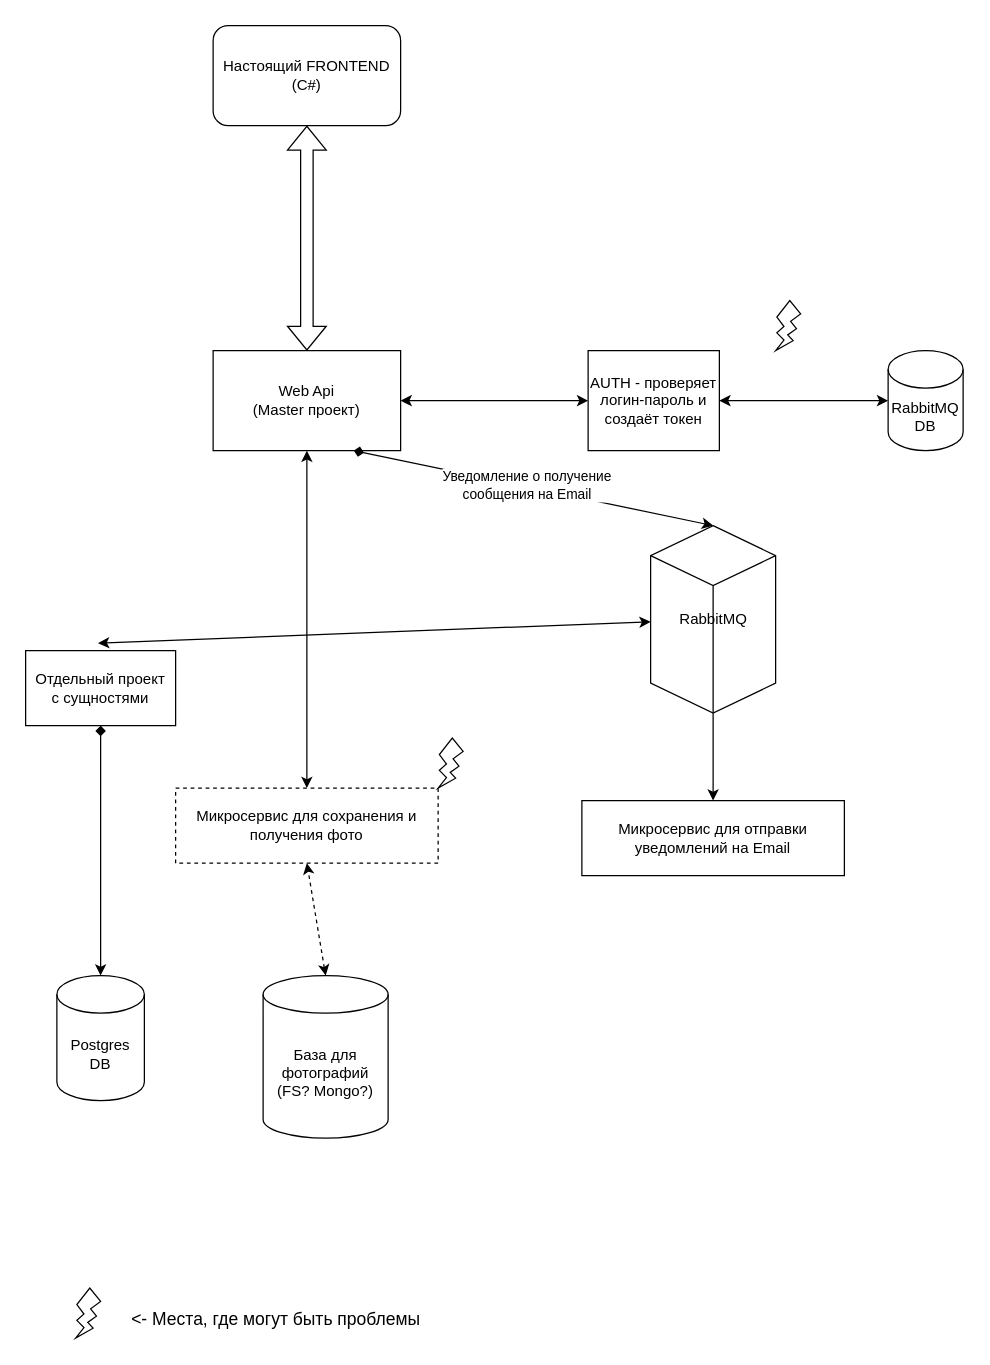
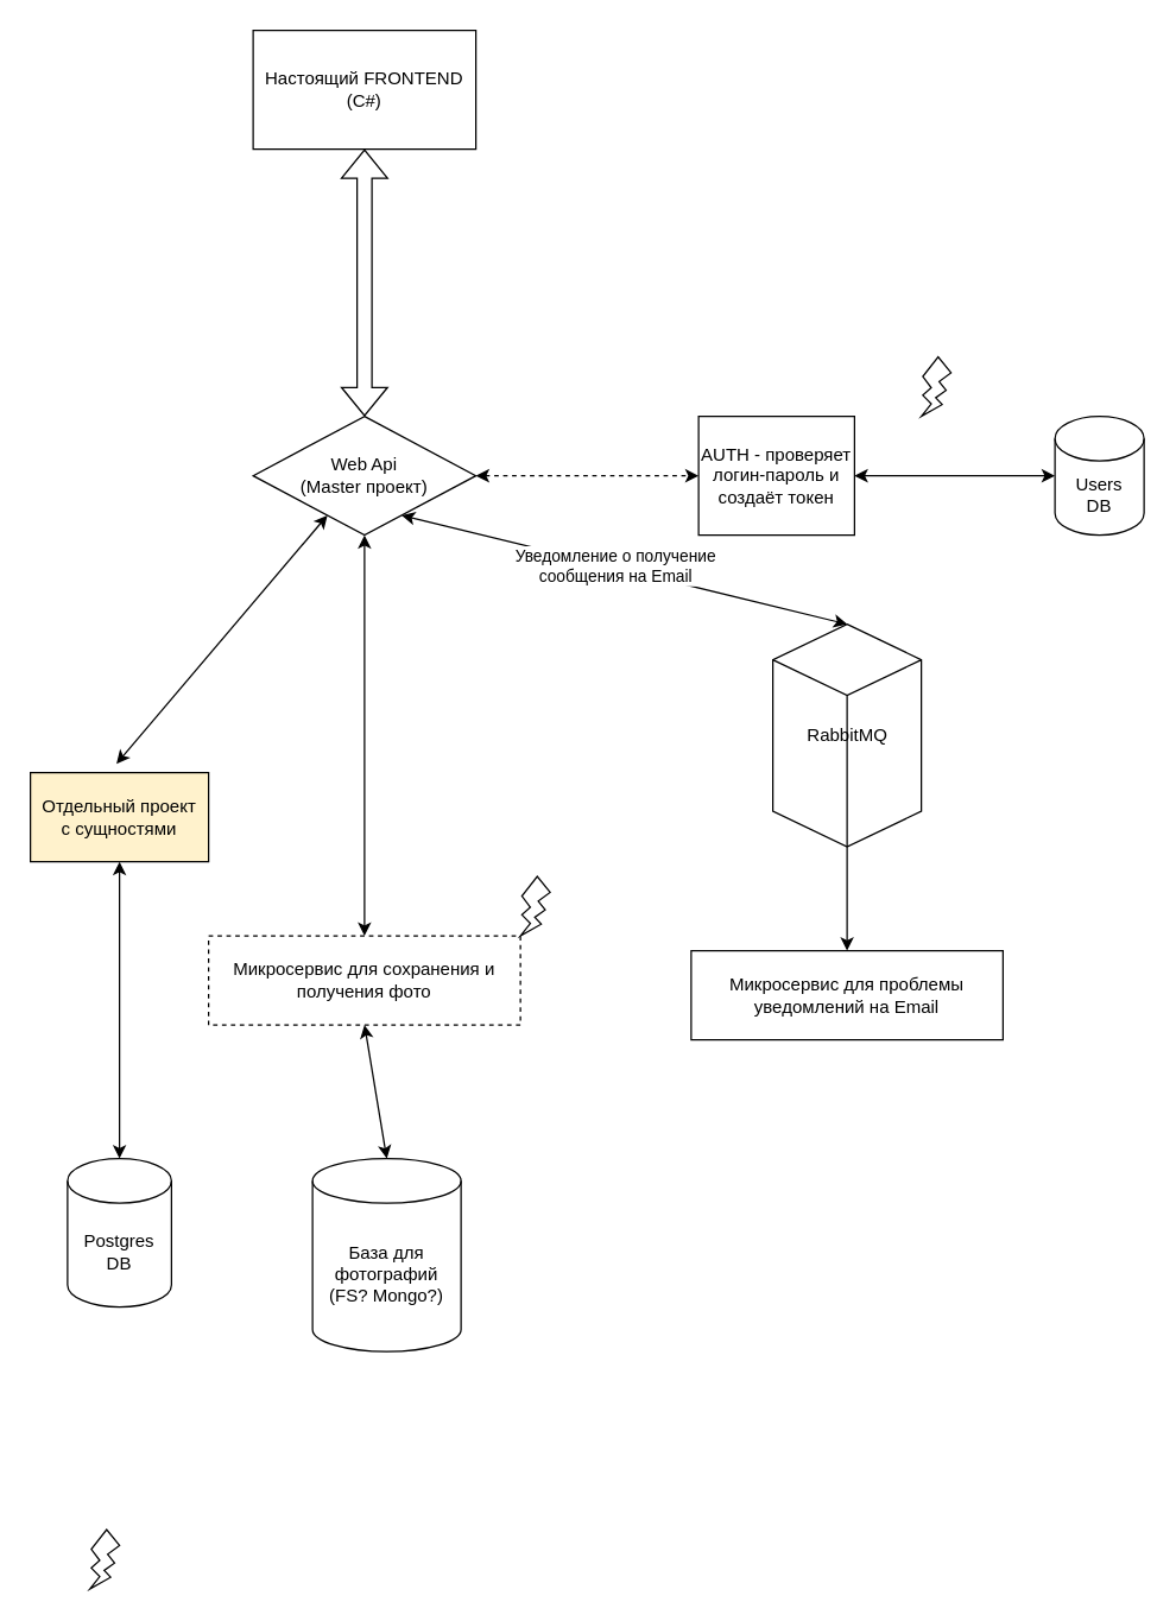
  <mxCell id="0" />
  <mxCell id="1" parent="0" />
- <mxCell id="2" value="Web Api &lt;br&gt;(Master проект)" style="rounded=0;whiteSpace=wrap;html=1;" vertex="1" parent="1"><mxGeometry x="170" y="280" width="150" height="80" as="geometry" /></mxCell>
- <mxCell id="3" value="Настоящий FRONTEND&lt;br&gt;(C#)" style="whiteSpace=wrap;html=1;rounded=1;" vertex="1" parent="1"><mxGeometry x="170" y="20" width="150" height="80" as="geometry" /></mxCell>
+ <mxCell id="2" value="Web Api &lt;br&gt;(Master проект)" style="rhombus;whiteSpace=wrap;html=1;" vertex="1" parent="1"><mxGeometry x="170" y="280" width="150" height="80" as="geometry" /></mxCell>
+ <mxCell id="3" value="Настоящий FRONTEND&lt;br&gt;(C#)" style="rounded=0;whiteSpace=wrap;html=1;" vertex="1" parent="1"><mxGeometry x="170" y="20" width="150" height="80" as="geometry" /></mxCell>
  <mxCell id="4" value="" style="shape=flexArrow;endArrow=classic;startArrow=classic;html=1;rounded=0;entryX=0.5;entryY=1;entryDx=0;entryDy=0;exitX=0.5;exitY=0;exitDx=0;exitDy=0;" edge="1" parent="1" source="2" target="3"><mxGeometry width="100" height="100" relative="1" as="geometry"><mxPoint x="160" y="230" as="sourcePoint" /><mxPoint x="470" y="490" as="targetPoint" /></mxGeometry></mxCell>
  <mxCell id="5" value="AUTH - проверяет логин-пароль и создаёт токен" style="rounded=0;whiteSpace=wrap;html=1;" vertex="1" parent="1"><mxGeometry x="470" y="280" width="105" height="80" as="geometry" /></mxCell>
  <mxCell id="6" value="Postgres &lt;br&gt;DB" style="shape=cylinder3;whiteSpace=wrap;html=1;boundedLbl=1;backgroundOutline=1;size=15;" vertex="1" parent="1"><mxGeometry x="45" y="780" width="70" height="100" as="geometry" /></mxCell>
  <mxCell id="7" value="База для фотографий&lt;br&gt;(FS? Mongo?)" style="shape=cylinder3;whiteSpace=wrap;html=1;boundedLbl=1;backgroundOutline=1;size=15;" vertex="1" parent="1"><mxGeometry x="210" y="780" width="100" height="130" as="geometry" /></mxCell>
  <mxCell id="8" value="RabbitMQ" style="html=1;shape=mxgraph.basic.isocube;isoAngle=15;" vertex="1" parent="1"><mxGeometry x="520" y="420" width="100" height="150" as="geometry" /></mxCell>
  <mxCell id="9" value="Микросервис для сохранения и &lt;br&gt;получения фото" style="rounded=0;whiteSpace=wrap;html=1;dashed=1;" vertex="1" parent="1"><mxGeometry x="140" y="630" width="210" height="60" as="geometry" /></mxCell>
- <mxCell id="10" value="" style="endArrow=classic;startArrow=classic;html=1;rounded=0;exitX=0.5;exitY=0;exitDx=0;exitDy=0;exitPerimeter=0;entryX=0.5;entryY=1;entryDx=0;entryDy=0;dashed=1;" edge="1" parent="1" source="7" target="9"><mxGeometry width="50" height="50" relative="1" as="geometry"><mxPoint x="130" y="730" as="sourcePoint" /><mxPoint x="180" y="680" as="targetPoint" /></mxGeometry></mxCell>
+ <mxCell id="10" value="" style="endArrow=classic;startArrow=classic;html=1;rounded=0;exitX=0.5;exitY=0;exitDx=0;exitDy=0;exitPerimeter=0;entryX=0.5;entryY=1;entryDx=0;entryDy=0;" edge="1" parent="1" source="7" target="9"><mxGeometry width="50" height="50" relative="1" as="geometry"><mxPoint x="130" y="730" as="sourcePoint" /><mxPoint x="180" y="680" as="targetPoint" /></mxGeometry></mxCell>
  <mxCell id="11" value="" style="endArrow=classic;startArrow=classic;html=1;rounded=0;entryX=0.5;entryY=1;entryDx=0;entryDy=0;exitX=0.5;exitY=0;exitDx=0;exitDy=0;" edge="1" parent="1" source="9" target="2"><mxGeometry width="50" height="50" relative="1" as="geometry"><mxPoint x="130" y="550" as="sourcePoint" /><mxPoint x="180" y="500" as="targetPoint" /></mxGeometry></mxCell>
- <mxCell id="12" value="" style="endArrow=diamond;startArrow=classic;html=1;rounded=0;exitX=0.5;exitY=0;exitDx=0;exitDy=0;exitPerimeter=0;entryX=0.75;entryY=1;entryDx=0;entryDy=0;" edge="1" parent="1" source="8" target="2"><mxGeometry width="50" height="50" relative="1" as="geometry"><mxPoint x="340" y="590" as="sourcePoint" /><mxPoint x="390" y="540" as="targetPoint" /></mxGeometry></mxCell>
+ <mxCell id="12" value="" style="endArrow=classic;startArrow=classic;html=1;rounded=0;exitX=0.5;exitY=0;exitDx=0;exitDy=0;exitPerimeter=0;entryX=0.75;entryY=1;entryDx=0;entryDy=0;" edge="1" parent="1" source="8" target="2"><mxGeometry width="50" height="50" relative="1" as="geometry"><mxPoint x="340" y="590" as="sourcePoint" /><mxPoint x="390" y="540" as="targetPoint" /></mxGeometry></mxCell>
  <mxCell id="13" value="Уведомление о получение&lt;br&gt;сообщения на Email" style="edgeLabel;html=1;align=center;verticalAlign=middle;resizable=0;points=[];" connectable="0" vertex="1" parent="12"><mxGeometry x="0.044" y="-1" relative="1" as="geometry"><mxPoint as="offset" /></mxGeometry></mxCell>
- <mxCell id="14" value="Микросервис для отправки&lt;br&gt;уведомлений на Email" style="rounded=0;whiteSpace=wrap;html=1;" vertex="1" parent="1"><mxGeometry x="465" y="640" width="210" height="60" as="geometry" /></mxCell>
+ <mxCell id="14" value="Микросервис для проблемы&lt;br&gt;уведомлений на Email" style="rounded=0;whiteSpace=wrap;html=1;" vertex="1" parent="1"><mxGeometry x="465" y="640" width="210" height="60" as="geometry" /></mxCell>
  <mxCell id="15" value="" style="endArrow=classic;html=1;rounded=0;exitX=0.5;exitY=1;exitDx=0;exitDy=0;exitPerimeter=0;entryX=0.5;entryY=0;entryDx=0;entryDy=0;" edge="1" parent="1" source="8" target="14"><mxGeometry width="50" height="50" relative="1" as="geometry"><mxPoint x="340" y="760" as="sourcePoint" /><mxPoint x="390" y="710" as="targetPoint" /></mxGeometry></mxCell>
- <mxCell id="16" value="" style="endArrow=diamond;startArrow=classic;html=1;rounded=0;exitX=0.5;exitY=0;exitDx=0;exitDy=0;exitPerimeter=0;entryX=0.5;entryY=1;entryDx=0;entryDy=0;" edge="1" parent="1" source="6" target="17"><mxGeometry width="50" height="50" relative="1" as="geometry"><mxPoint x="70" y="570" as="sourcePoint" /><mxPoint x="65" y="620" as="targetPoint" /></mxGeometry></mxCell>
- <mxCell id="17" value="Отдельный проект&lt;br&gt;с сущностями" style="rounded=0;whiteSpace=wrap;html=1;" vertex="1" parent="1"><mxGeometry x="20" y="520" width="120" height="60" as="geometry" /></mxCell>
- <mxCell id="18" value="" style="endArrow=classic;startArrow=classic;html=1;rounded=0;exitX=0.483;exitY=-0.1;exitDx=0;exitDy=0;exitPerimeter=0;" edge="1" parent="1" source="17" target="8"><mxGeometry width="50" height="50" relative="1" as="geometry"><mxPoint x="70" y="470" as="sourcePoint" /><mxPoint x="120" y="420" as="targetPoint" /></mxGeometry></mxCell>
- <mxCell id="19" value="" style="endArrow=classic;startArrow=classic;html=1;rounded=0;exitX=1;exitY=0.5;exitDx=0;exitDy=0;entryX=0;entryY=0.5;entryDx=0;entryDy=0;" edge="1" parent="1" source="2" target="5"><mxGeometry width="50" height="50" relative="1" as="geometry"><mxPoint x="370" y="340" as="sourcePoint" /><mxPoint x="420" y="290" as="targetPoint" /></mxGeometry></mxCell>
- <mxCell id="20" value="RabbitMQ&lt;br&gt;DB" style="shape=cylinder3;whiteSpace=wrap;html=1;boundedLbl=1;backgroundOutline=1;size=15;" vertex="1" parent="1"><mxGeometry x="710" y="280" width="60" height="80" as="geometry" /></mxCell>
+ <mxCell id="16" value="" style="endArrow=classic;startArrow=classic;html=1;rounded=0;exitX=0.5;exitY=0;exitDx=0;exitDy=0;exitPerimeter=0;entryX=0.5;entryY=1;entryDx=0;entryDy=0;" edge="1" parent="1" source="6" target="17"><mxGeometry width="50" height="50" relative="1" as="geometry"><mxPoint x="70" y="570" as="sourcePoint" /><mxPoint x="65" y="620" as="targetPoint" /></mxGeometry></mxCell>
+ <mxCell id="17" value="Отдельный проект&lt;br&gt;с сущностями" style="rounded=0;whiteSpace=wrap;html=1;fillColor=#fff2cc;" vertex="1" parent="1"><mxGeometry x="20" y="520" width="120" height="60" as="geometry" /></mxCell>
+ <mxCell id="18" value="" style="endArrow=classic;startArrow=classic;html=1;rounded=0;exitX=0.483;exitY=-0.1;exitDx=0;exitDy=0;exitPerimeter=0;entryX=0.25;entryY=1;entryDx=0;entryDy=0;" edge="1" parent="1" source="17" target="2"><mxGeometry width="50" height="50" relative="1" as="geometry"><mxPoint x="70" y="470" as="sourcePoint" /><mxPoint x="120" y="420" as="targetPoint" /></mxGeometry></mxCell>
+ <mxCell id="19" value="" style="endArrow=classic;startArrow=classic;html=1;rounded=0;exitX=1;exitY=0.5;exitDx=0;exitDy=0;entryX=0;entryY=0.5;entryDx=0;entryDy=0;dashed=1;" edge="1" parent="1" source="2" target="5"><mxGeometry width="50" height="50" relative="1" as="geometry"><mxPoint x="370" y="340" as="sourcePoint" /><mxPoint x="420" y="290" as="targetPoint" /></mxGeometry></mxCell>
+ <mxCell id="20" value="Users&lt;br&gt;DB" style="shape=cylinder3;whiteSpace=wrap;html=1;boundedLbl=1;backgroundOutline=1;size=15;" vertex="1" parent="1"><mxGeometry x="710" y="280" width="60" height="80" as="geometry" /></mxCell>
  <mxCell id="21" value="" style="endArrow=classic;startArrow=classic;html=1;rounded=0;exitX=1;exitY=0.5;exitDx=0;exitDy=0;entryX=0;entryY=0.5;entryDx=0;entryDy=0;entryPerimeter=0;" edge="1" parent="1" source="5" target="20"><mxGeometry width="50" height="50" relative="1" as="geometry"><mxPoint x="640" y="430" as="sourcePoint" /><mxPoint x="690" y="380" as="targetPoint" /></mxGeometry></mxCell>
  <mxCell id="22" value="" style="verticalLabelPosition=bottom;verticalAlign=top;html=1;shape=mxgraph.basic.flash" vertex="1" parent="1"><mxGeometry x="350" y="590" width="20" height="40" as="geometry" /></mxCell>
  <mxCell id="23" value="" style="verticalLabelPosition=bottom;verticalAlign=top;html=1;shape=mxgraph.basic.flash" vertex="1" parent="1"><mxGeometry x="620" y="240" width="20" height="40" as="geometry" /></mxCell>
  <mxCell id="24" value="" style="verticalLabelPosition=bottom;verticalAlign=top;html=1;shape=mxgraph.basic.flash" vertex="1" parent="1"><mxGeometry x="60" y="1030" width="20" height="40" as="geometry" /></mxCell>
- <mxCell id="25" value="&lt;div&gt;&lt;font style=&quot;font-size: 14px;&quot;&gt;&amp;lt;- Места, где могут быть проблемы&lt;/font&gt;&lt;/div&gt;" style="text;html=1;align=center;verticalAlign=middle;resizable=0;points=[];autosize=1;strokeColor=none;fillColor=none;" vertex="1" parent="1"><mxGeometry x="90" y="1040" width="260" height="30" as="geometry" /></mxCell>
